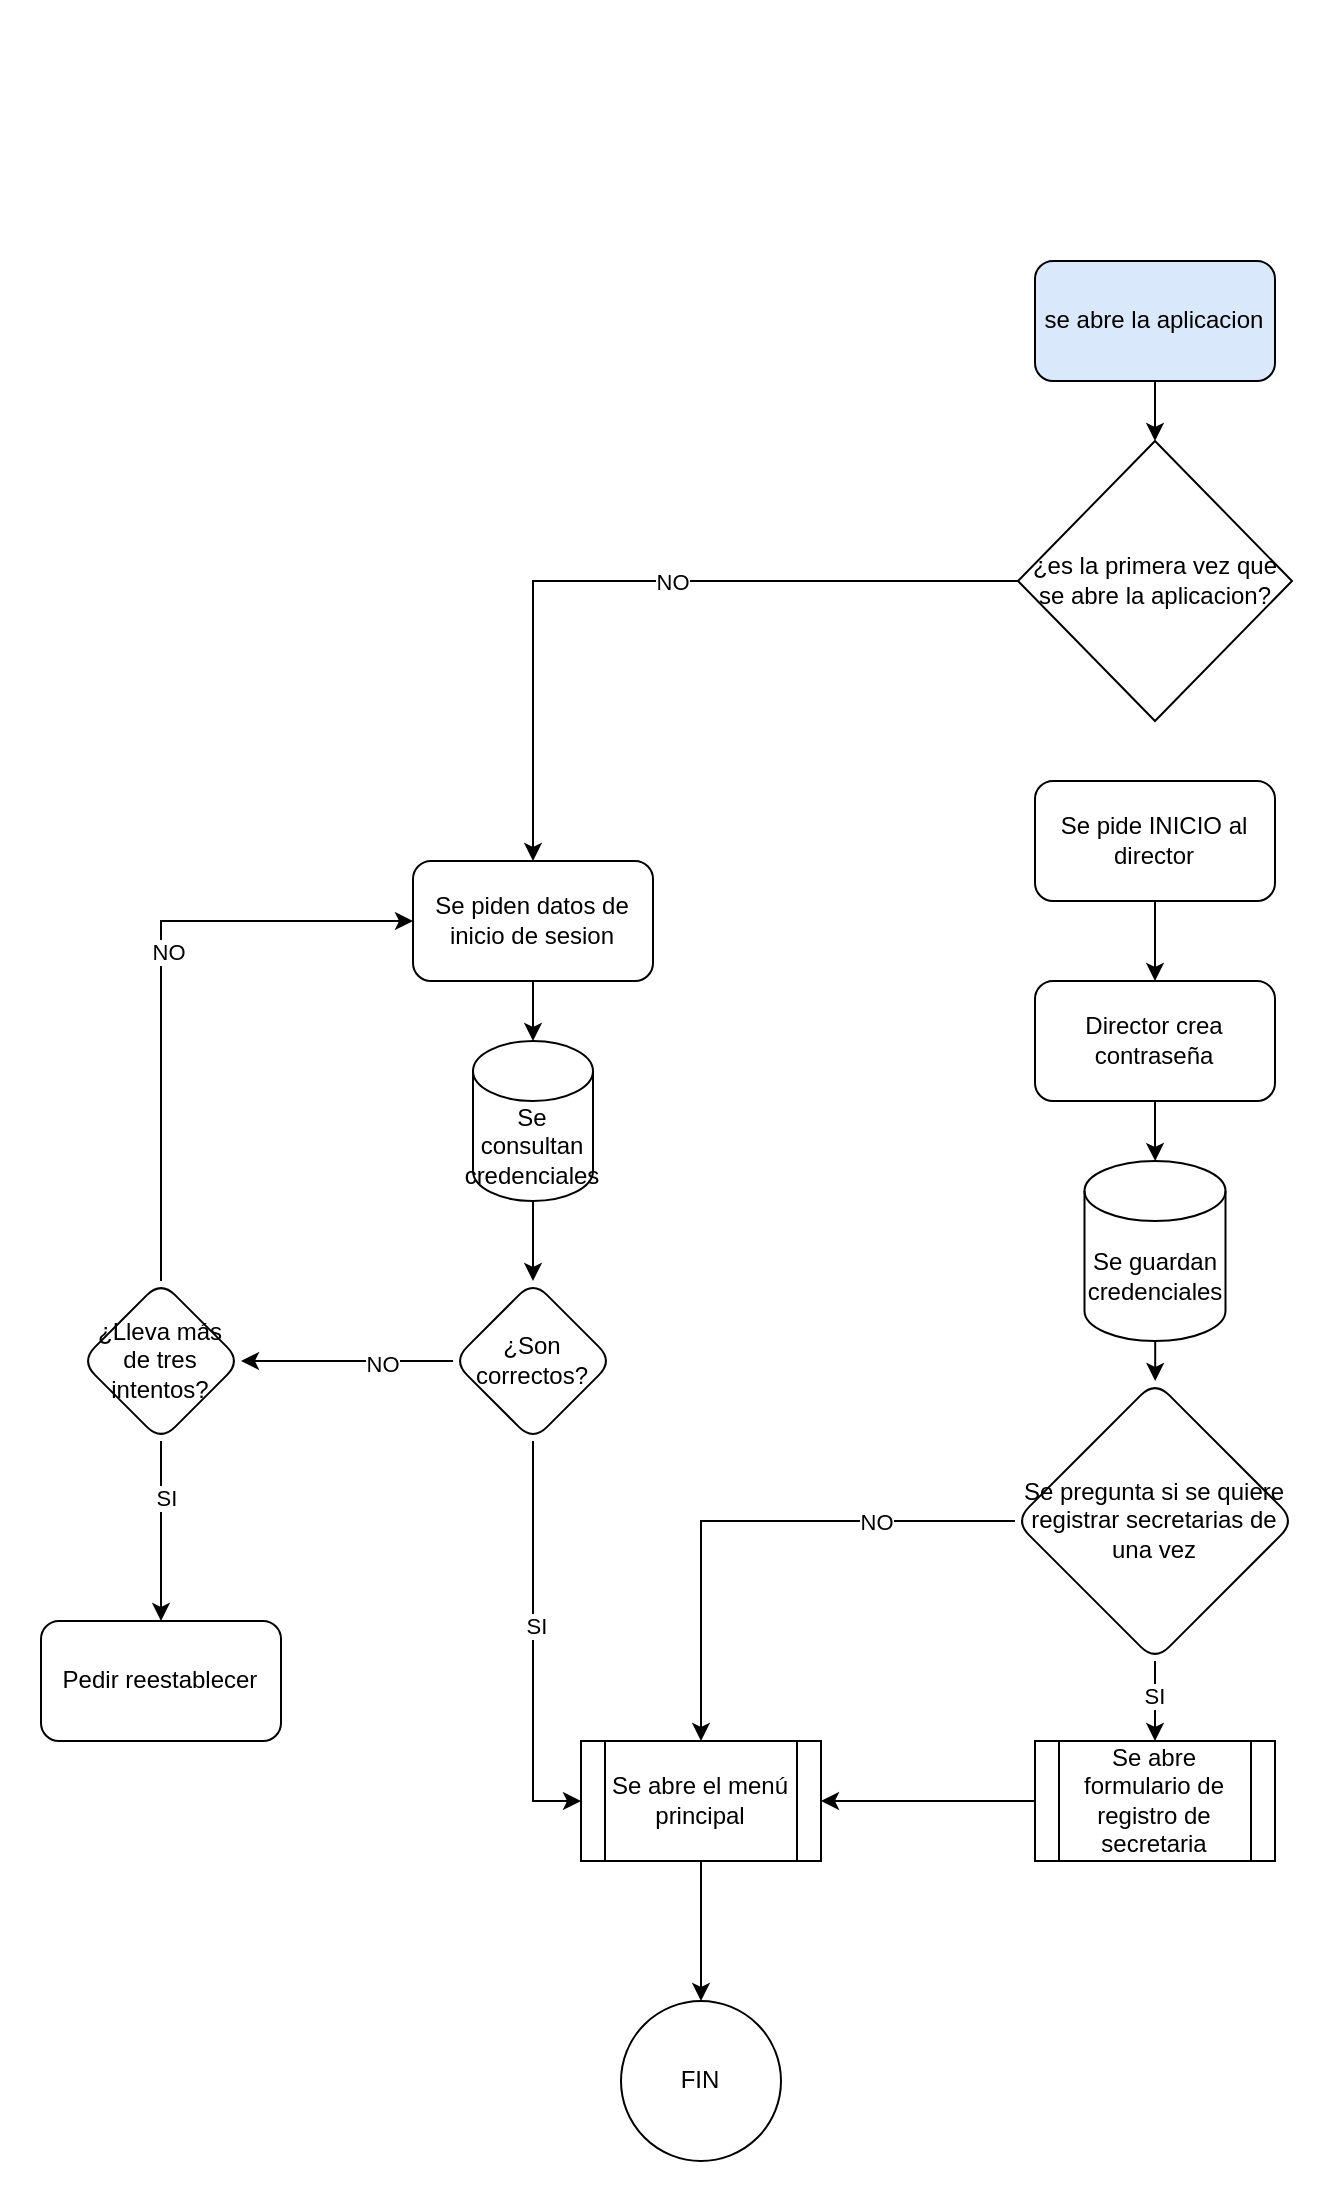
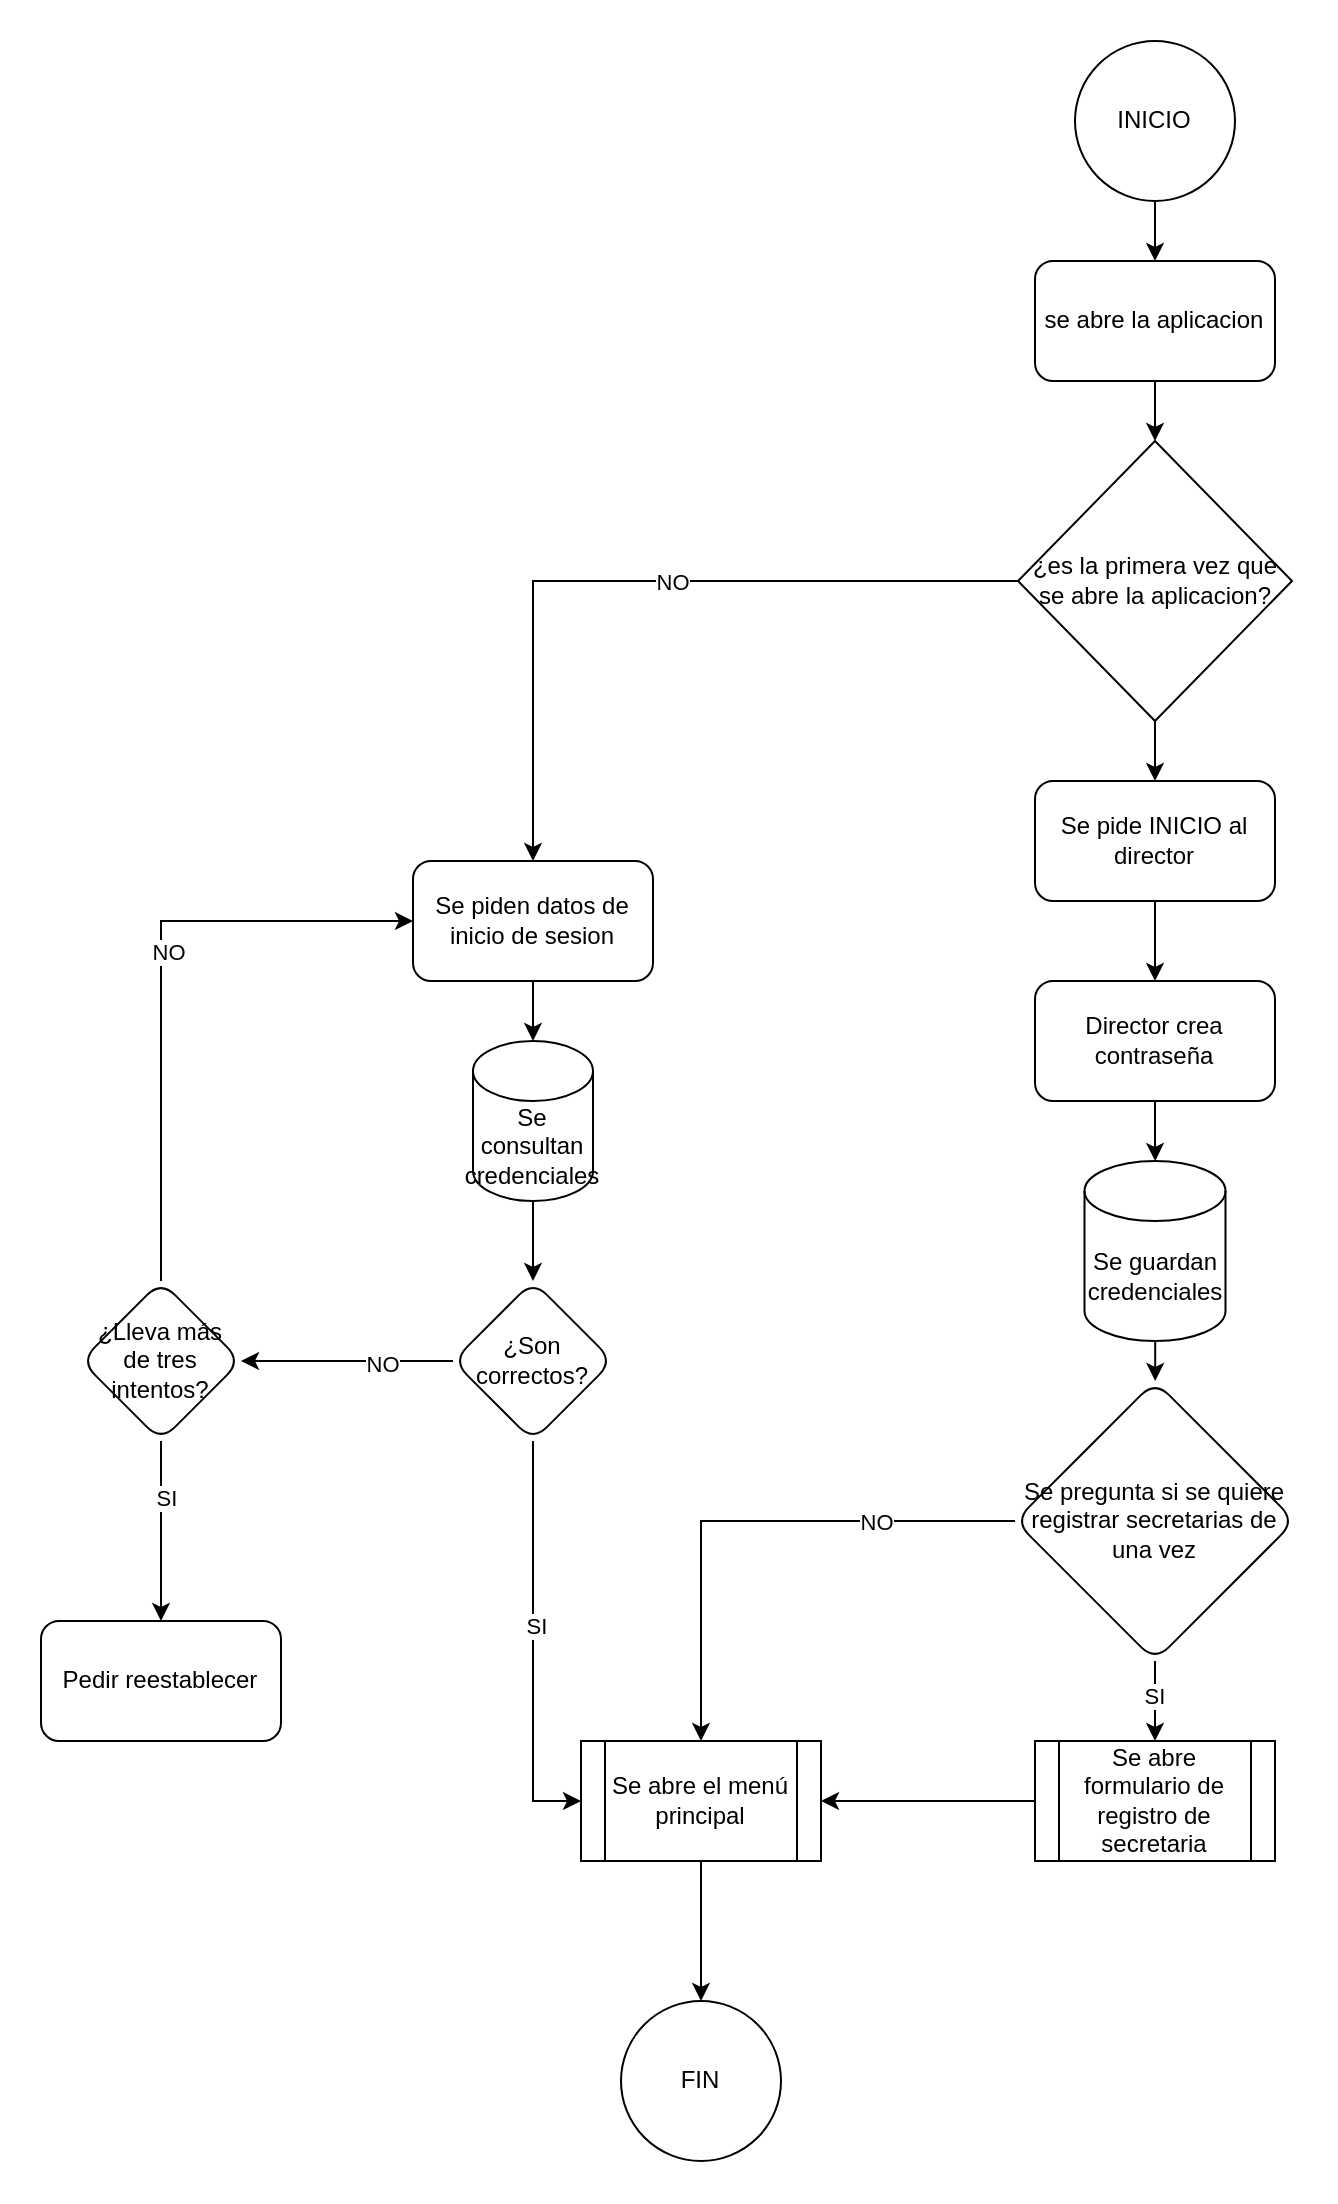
  <mxCell id="0" />
  <mxCell id="1" parent="0" />
+ <mxCell id="2" value="" style="edgeStyle=orthogonalEdgeStyle;rounded=0;orthogonalLoop=1;jettySize=auto;html=1;" parent="1" source="3" target="5" edge="1"><mxGeometry relative="1" as="geometry" /></mxCell>
+ <mxCell id="3" value="INICIO" style="ellipse;whiteSpace=wrap;html=1;aspect=fixed;" parent="1" vertex="1"><mxGeometry x="537" y="20" width="80" height="80" as="geometry" /></mxCell>
  <mxCell id="4" value="" style="edgeStyle=orthogonalEdgeStyle;rounded=0;orthogonalLoop=1;jettySize=auto;html=1;" parent="1" source="5" target="9" edge="1"><mxGeometry relative="1" as="geometry" /></mxCell>
- <mxCell id="5" value="se abre la aplicacion" style="rounded=1;whiteSpace=wrap;html=1;fillColor=#dae8fc;" parent="1" vertex="1"><mxGeometry x="517" y="130" width="120" height="60" as="geometry" /></mxCell>
+ <mxCell id="5" value="se abre la aplicacion" style="rounded=1;whiteSpace=wrap;html=1;" parent="1" vertex="1"><mxGeometry x="517" y="130" width="120" height="60" as="geometry" /></mxCell>
  <mxCell id="6" value="" style="edgeStyle=orthogonalEdgeStyle;rounded=0;orthogonalLoop=1;jettySize=auto;html=1;" parent="1" source="9" target="13" edge="1"><mxGeometry relative="1" as="geometry" /></mxCell>
  <mxCell id="7" value="NO" style="edgeLabel;html=1;align=center;verticalAlign=middle;resizable=0;points=[];" parent="6" vertex="1" connectable="0"><mxGeometry x="-0.093" relative="1" as="geometry"><mxPoint as="offset" /></mxGeometry></mxCell>
+ <mxCell id="8" value="" style="edgeStyle=orthogonalEdgeStyle;rounded=0;orthogonalLoop=1;jettySize=auto;html=1;" parent="1" source="9" target="11" edge="1"><mxGeometry relative="1" as="geometry" /></mxCell>
  <mxCell id="9" value="¿es la primera vez que se abre la aplicacion?" style="rhombus;whiteSpace=wrap;html=1;" parent="1" vertex="1"><mxGeometry x="508.5" y="220" width="137" height="140" as="geometry" /></mxCell>
  <mxCell id="10" value="" style="edgeStyle=orthogonalEdgeStyle;rounded=0;orthogonalLoop=1;jettySize=auto;html=1;" edge="1" parent="1" source="11" target="38"><mxGeometry relative="1" as="geometry" /></mxCell>
  <mxCell id="11" value="Se pide INICIO al director" style="rounded=1;whiteSpace=wrap;html=1;" parent="1" vertex="1"><mxGeometry x="517" y="390" width="120" height="60" as="geometry" /></mxCell>
  <mxCell id="12" value="" style="edgeStyle=orthogonalEdgeStyle;rounded=0;orthogonalLoop=1;jettySize=auto;html=1;" edge="1" parent="1" source="13" target="36"><mxGeometry relative="1" as="geometry" /></mxCell>
  <mxCell id="13" value="Se piden datos de inicio de sesion" style="rounded=1;whiteSpace=wrap;html=1;" parent="1" vertex="1"><mxGeometry x="206" y="430" width="120" height="60" as="geometry" /></mxCell>
  <mxCell id="14" value="" style="edgeStyle=orthogonalEdgeStyle;rounded=0;orthogonalLoop=1;jettySize=auto;html=1;entryX=0.5;entryY=0;entryDx=0;entryDy=0;" parent="1" source="18" target="20" edge="1"><mxGeometry relative="1" as="geometry"><mxPoint x="580" y="860" as="targetPoint" /></mxGeometry></mxCell>
  <mxCell id="15" value="SI" style="edgeLabel;html=1;align=center;verticalAlign=middle;resizable=0;points=[];" vertex="1" connectable="0" parent="14"><mxGeometry x="-0.171" y="-1" relative="1" as="geometry"><mxPoint as="offset" /></mxGeometry></mxCell>
  <mxCell id="16" value="" style="edgeStyle=orthogonalEdgeStyle;rounded=0;orthogonalLoop=1;jettySize=auto;html=1;entryX=0.5;entryY=0;entryDx=0;entryDy=0;" parent="1" source="18" target="33" edge="1"><mxGeometry relative="1" as="geometry"><mxPoint x="426" y="720" as="targetPoint" /></mxGeometry></mxCell>
  <mxCell id="17" value="NO" style="edgeLabel;html=1;align=center;verticalAlign=middle;resizable=0;points=[];" parent="16" vertex="1" connectable="0"><mxGeometry x="-0.049" y="2" relative="1" as="geometry"><mxPoint x="57" y="-2" as="offset" /></mxGeometry></mxCell>
  <mxCell id="18" value="Se pregunta si se quiere registrar secretarias de una vez" style="rhombus;whiteSpace=wrap;html=1;rounded=1;" parent="1" vertex="1"><mxGeometry x="507" y="690" width="140" height="140" as="geometry" /></mxCell>
  <mxCell id="19" style="edgeStyle=orthogonalEdgeStyle;rounded=0;orthogonalLoop=1;jettySize=auto;html=1;exitX=0;exitY=0.5;exitDx=0;exitDy=0;entryX=1;entryY=0.5;entryDx=0;entryDy=0;" parent="1" source="20" target="33" edge="1"><mxGeometry relative="1" as="geometry" /></mxCell>
  <mxCell id="20" value="Se abre formulario de registro de secretaria" style="shape=process;whiteSpace=wrap;html=1;backgroundOutline=1;" parent="1" vertex="1"><mxGeometry x="517" y="870" width="120" height="60" as="geometry" /></mxCell>
  <mxCell id="21" value="" style="edgeStyle=orthogonalEdgeStyle;rounded=0;orthogonalLoop=1;jettySize=auto;html=1;entryX=0;entryY=0.5;entryDx=0;entryDy=0;" parent="1" source="25" target="33" edge="1"><mxGeometry relative="1" as="geometry"><mxPoint x="156" y="690" as="targetPoint" /></mxGeometry></mxCell>
  <mxCell id="22" value="SI" style="edgeLabel;html=1;align=center;verticalAlign=middle;resizable=0;points=[];" parent="21" vertex="1" connectable="0"><mxGeometry x="-0.094" y="1" relative="1" as="geometry"><mxPoint as="offset" /></mxGeometry></mxCell>
  <mxCell id="23" value="" style="edgeStyle=orthogonalEdgeStyle;rounded=0;orthogonalLoop=1;jettySize=auto;html=1;" edge="1" parent="1" source="25" target="30"><mxGeometry relative="1" as="geometry" /></mxCell>
  <mxCell id="24" value="NO" style="edgeLabel;html=1;align=center;verticalAlign=middle;resizable=0;points=[];" vertex="1" connectable="0" parent="23"><mxGeometry x="-0.329" y="1" relative="1" as="geometry"><mxPoint as="offset" /></mxGeometry></mxCell>
  <mxCell id="25" value="¿Son correctos?" style="rhombus;whiteSpace=wrap;html=1;rounded=1;" parent="1" vertex="1"><mxGeometry x="226" y="640" width="80" height="80" as="geometry" /></mxCell>
  <mxCell id="26" style="edgeStyle=orthogonalEdgeStyle;rounded=0;orthogonalLoop=1;jettySize=auto;html=1;exitX=0.5;exitY=0;exitDx=0;exitDy=0;entryX=0;entryY=0.5;entryDx=0;entryDy=0;" parent="1" source="30" target="13" edge="1"><mxGeometry relative="1" as="geometry" /></mxCell>
  <mxCell id="27" value="NO" style="edgeLabel;html=1;align=center;verticalAlign=middle;resizable=0;points=[];" parent="26" vertex="1" connectable="0"><mxGeometry x="0.081" y="-3" relative="1" as="geometry"><mxPoint as="offset" /></mxGeometry></mxCell>
  <mxCell id="28" value="" style="edgeStyle=orthogonalEdgeStyle;rounded=0;orthogonalLoop=1;jettySize=auto;html=1;" parent="1" source="30" target="31" edge="1"><mxGeometry relative="1" as="geometry" /></mxCell>
  <mxCell id="29" value="SI" style="edgeLabel;html=1;align=center;verticalAlign=middle;resizable=0;points=[];" vertex="1" connectable="0" parent="28"><mxGeometry x="-0.379" y="2" relative="1" as="geometry"><mxPoint as="offset" /></mxGeometry></mxCell>
  <mxCell id="30" value="¿Lleva más de tres intentos?" style="rhombus;whiteSpace=wrap;html=1;rounded=1;" parent="1" vertex="1"><mxGeometry x="40" y="640" width="80" height="80" as="geometry" /></mxCell>
  <mxCell id="31" value="Pedir reestablecer" style="whiteSpace=wrap;html=1;rounded=1;" parent="1" vertex="1"><mxGeometry x="20" y="810" width="120" height="60" as="geometry" /></mxCell>
  <mxCell id="32" value="" style="edgeStyle=orthogonalEdgeStyle;rounded=0;orthogonalLoop=1;jettySize=auto;html=1;" parent="1" source="33" target="34" edge="1"><mxGeometry relative="1" as="geometry" /></mxCell>
  <mxCell id="33" value="Se abre el menú principal" style="shape=process;whiteSpace=wrap;html=1;backgroundOutline=1;" parent="1" vertex="1"><mxGeometry x="290" y="870" width="120" height="60" as="geometry" /></mxCell>
  <mxCell id="34" value="FIN" style="ellipse;whiteSpace=wrap;html=1;" parent="1" vertex="1"><mxGeometry x="310" y="1000" width="80" height="80" as="geometry" /></mxCell>
  <mxCell id="35" value="" style="edgeStyle=orthogonalEdgeStyle;rounded=0;orthogonalLoop=1;jettySize=auto;html=1;" edge="1" parent="1" source="36" target="25"><mxGeometry relative="1" as="geometry" /></mxCell>
  <mxCell id="36" value="Se consultan credenciales" style="shape=cylinder3;whiteSpace=wrap;html=1;boundedLbl=1;backgroundOutline=1;size=15;" vertex="1" parent="1"><mxGeometry x="236" y="520" width="60" height="80" as="geometry" /></mxCell>
  <mxCell id="37" value="" style="edgeStyle=orthogonalEdgeStyle;rounded=0;orthogonalLoop=1;jettySize=auto;html=1;" edge="1" parent="1" source="38" target="40"><mxGeometry relative="1" as="geometry" /></mxCell>
  <mxCell id="38" value="Director crea contraseña" style="rounded=1;whiteSpace=wrap;html=1;" vertex="1" parent="1"><mxGeometry x="517" y="490" width="120" height="60" as="geometry" /></mxCell>
  <mxCell id="39" value="" style="edgeStyle=orthogonalEdgeStyle;rounded=0;orthogonalLoop=1;jettySize=auto;html=1;" edge="1" parent="1" source="40" target="18"><mxGeometry relative="1" as="geometry" /></mxCell>
  <mxCell id="40" value="Se guardan credenciales" style="shape=cylinder3;whiteSpace=wrap;html=1;boundedLbl=1;backgroundOutline=1;size=15;" vertex="1" parent="1"><mxGeometry x="541.75" y="580" width="70.5" height="90" as="geometry" /></mxCell>
